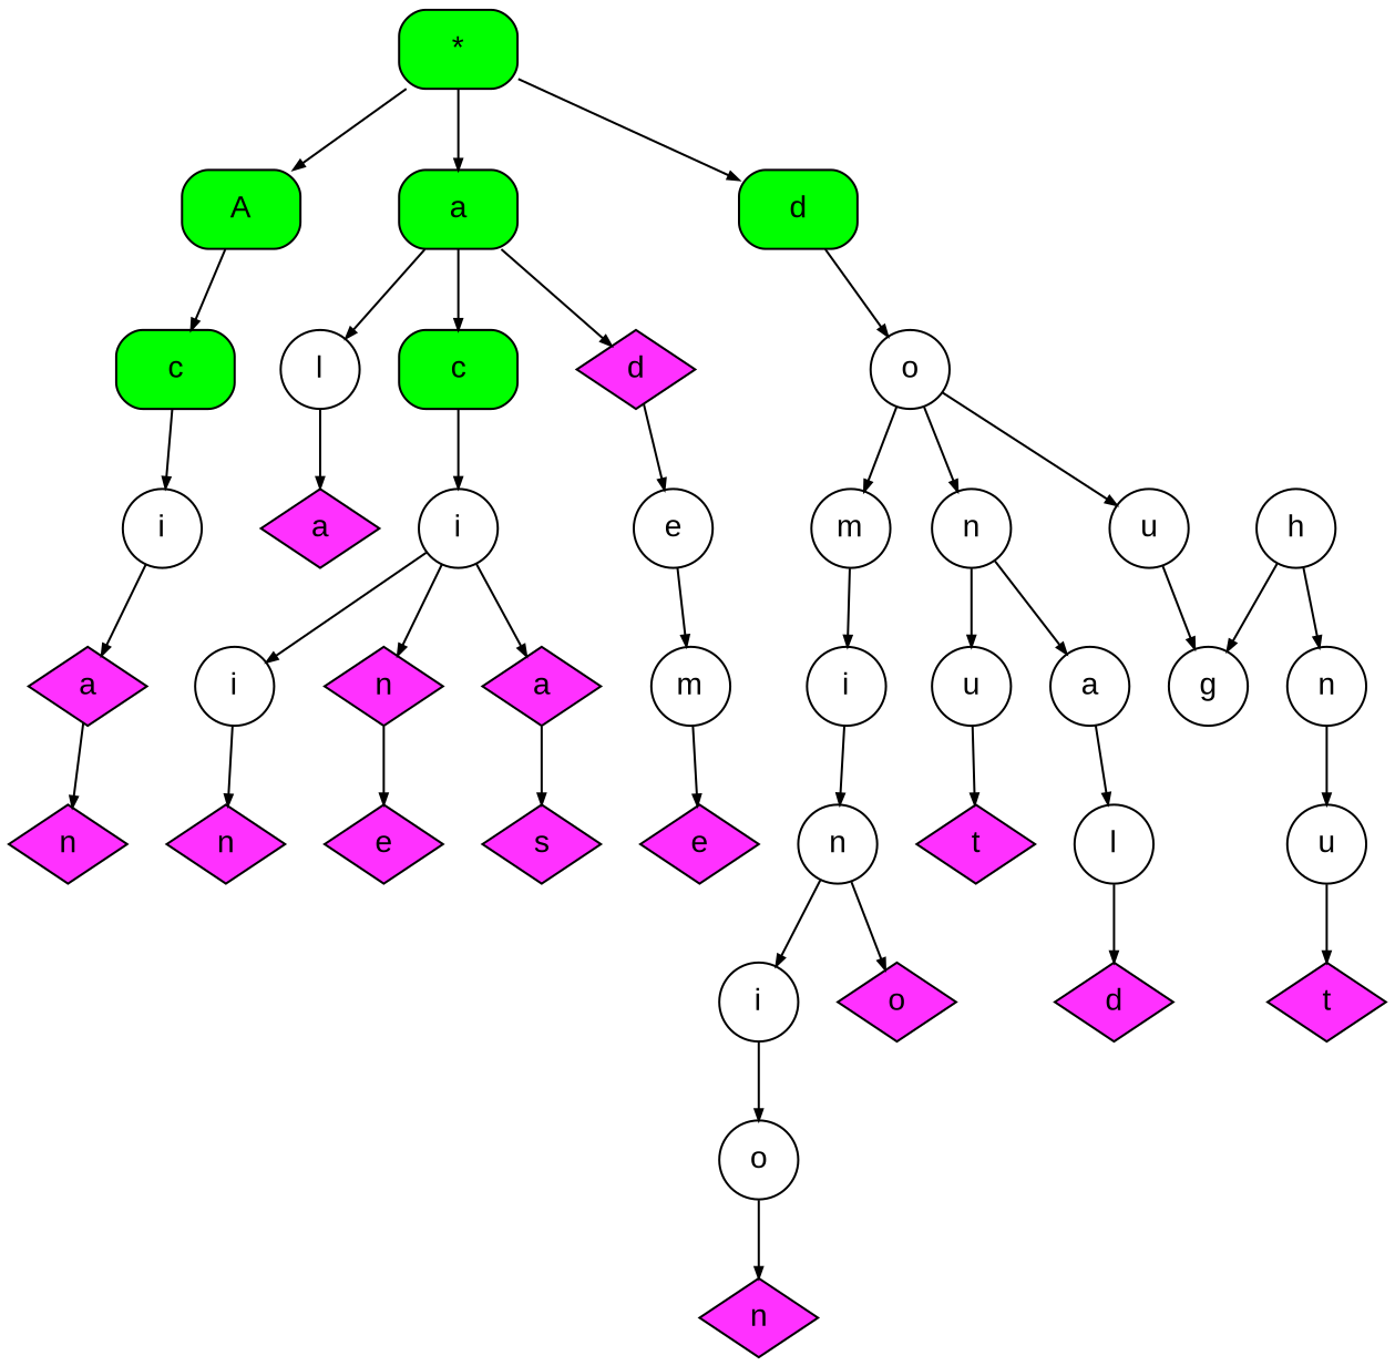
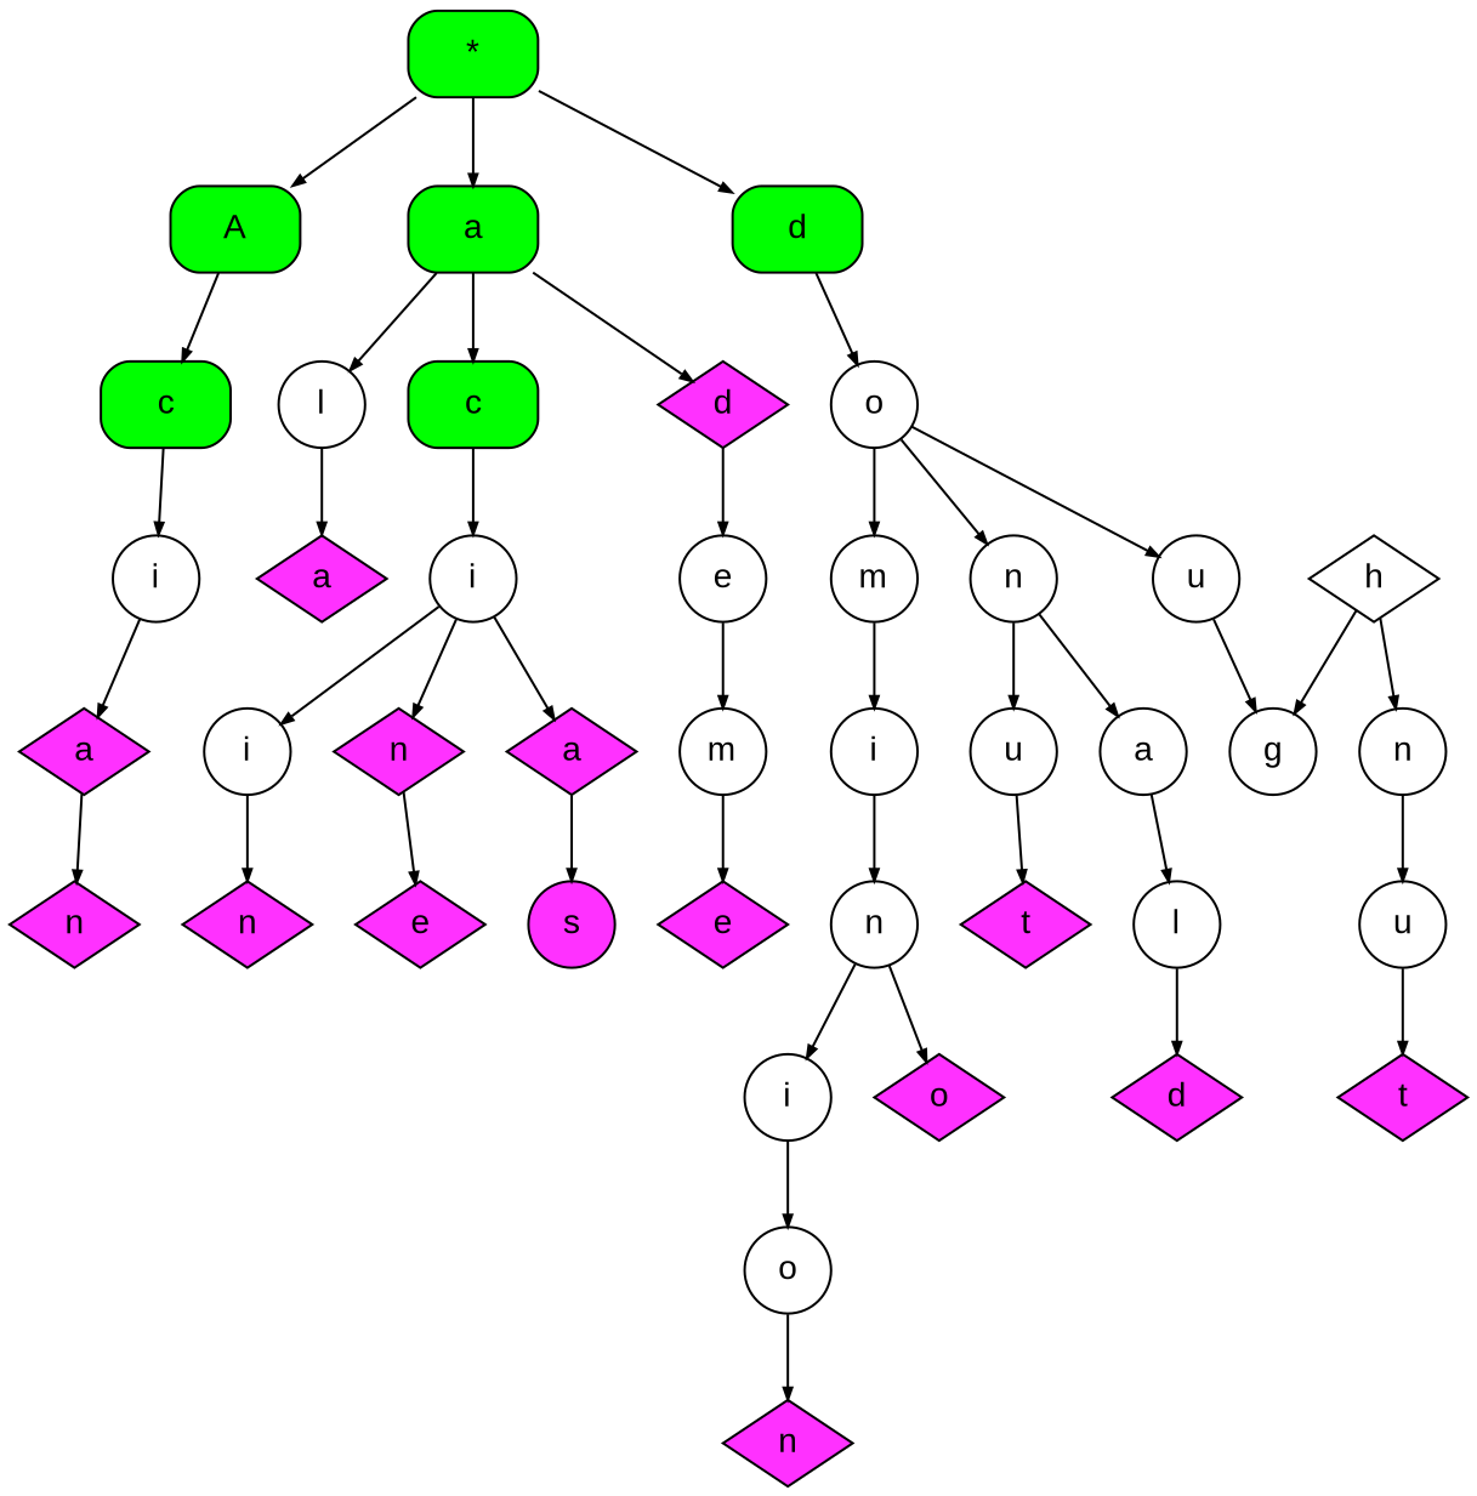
  digraph {
    fontname="Liberation Sans"
    node [fillcolor=white fixedsize=true fontname="Liberation Sans" shape=circle style=filled]
    edge [arrowsize=0.5 fontname="Liberation Sans"]
    n1 [fillcolor=green label="*" shape=Mrecord]
    n2 [fillcolor=green label=A shape=Mrecord]
    n3 [fillcolor=green label=a shape=Mrecord]
    n4 [fillcolor=green label=d shape=Mrecord]
    n5 [fillcolor=green label=c shape=Mrecord]
    n6 [fillcolor=green label=c shape=Mrecord]
    n7 [fillcolor="#ff31ff" label=d shape=diamond]
    n8 [label=l]
    n9 [label=o]
    n10 [label=i]
    n11 [label=i]
    n12 [label=e]
    n13 [fillcolor="#ff31ff" label=a shape=diamond]
    n14 [label=u]
    n15 [label=n]
    n16 [label=m]
    n17 [fillcolor="#ff31ff" label=a shape=diamond]
    n18 [fillcolor="#ff31ff" label=a shape=diamond]
    n19 [label=i]
    n20 [fillcolor="#ff31ff" label=n shape=diamond]
    n21 [label=m]
    n22 [label=g]
    n23 [label=u]
    n24 [label=a]
    n25 [label=i]
    n26 [fillcolor="#ff31ff" label=n shape=diamond]
-   n27 [fillcolor="#ff31ff" label=s shape=diamond]
+   n27 [fillcolor="#ff31ff" label=s]
    n28 [fillcolor="#ff31ff" label=n shape=diamond]
    n29 [fillcolor="#ff31ff" label=e shape=diamond]
    n30 [fillcolor="#ff31ff" label=e shape=diamond]
    n31 [fillcolor="#ff31ff" label=t shape=diamond]
    n32 [label=l]
    n33 [label=n]
-   n34 [label=h]
+   n34 [label=h shape=diamond]
    n35 [label=n]
    n36 [fillcolor="#ff31ff" label=d shape=diamond]
    n37 [fillcolor="#ff31ff" label=o shape=diamond]
    n38 [label=i]
    n39 [label=u]
    n40 [label=o]
    n41 [fillcolor="#ff31ff" label=t shape=diamond]
    n42 [fillcolor="#ff31ff" label=n shape=diamond]
    n1 -> n2
    n1 -> n3
    n1 -> n4
    n2 -> n5
    n3 -> n6
    n3 -> n7
    n3 -> n8
    n4 -> n9
    n5 -> n10
    n6 -> n11
    n7 -> n12
    n8 -> n13
    n9 -> n14
    n9 -> n15
    n9 -> n16
    n10 -> n17
    n11 -> n18
    n11 -> n19
    n11 -> n20
    n12 -> n21
    n14 -> n22
    n15 -> n23
    n15 -> n24
    n16 -> n25
    n17 -> n26
    n18 -> n27
    n19 -> n28
    n20 -> n29
    n21 -> n30
    n23 -> n31
    n24 -> n32
    n25 -> n33
    n32 -> n36
    n33 -> n37
    n33 -> n38
    n34 -> n22
    n34 -> n35
    n35 -> n39
    n38 -> n40
    n39 -> n41
    n40 -> n42
  }
